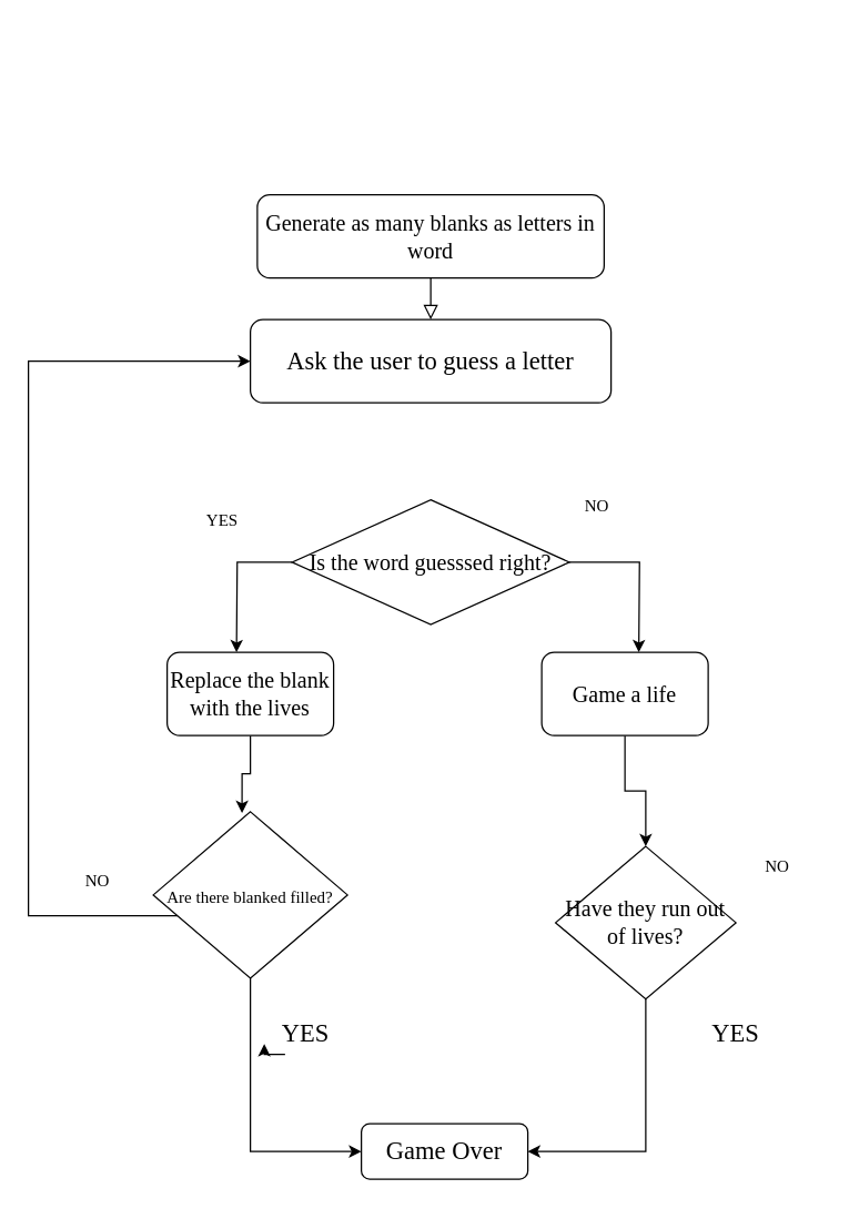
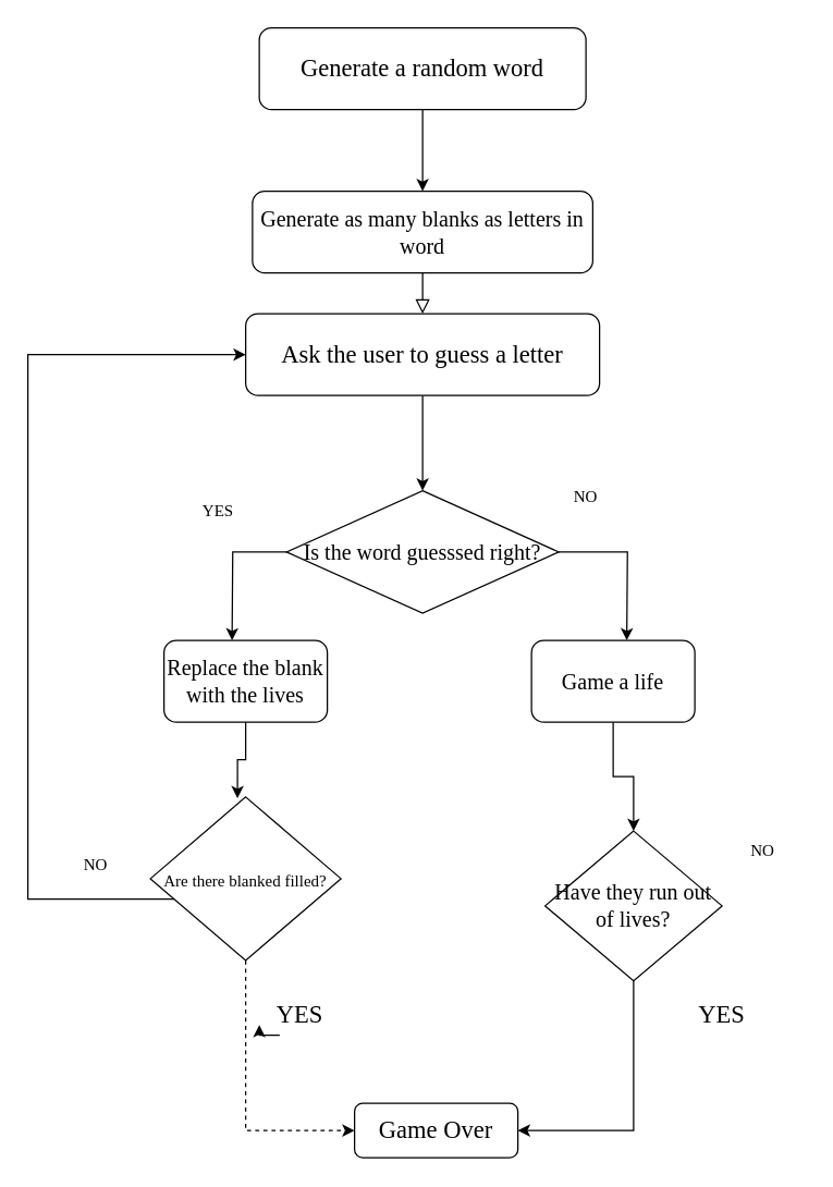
  <mxCell id="0" />
  <mxCell id="1" parent="0" />
  <mxCell id="2" value="" style="rounded=0;html=1;jettySize=auto;orthogonalLoop=1;fontSize=11;endArrow=block;endFill=0;endSize=8;strokeWidth=1;shadow=0;labelBackgroundColor=none;edgeStyle=orthogonalEdgeStyle;" parent="1" source="3" edge="1"><mxGeometry relative="1" as="geometry"><mxPoint x="310" y="230" as="targetPoint" /></mxGeometry></mxCell>
  <mxCell id="3" value="&lt;font style=&quot;font-size: 16px;&quot; face=&quot;Century Schoolbook&quot;&gt;Generate as many blanks as letters in word&lt;/font&gt;" style="rounded=1;whiteSpace=wrap;html=1;fontSize=12;glass=0;strokeWidth=1;shadow=0;" parent="1" vertex="1"><mxGeometry x="185" y="140" width="250" height="60" as="geometry" /></mxCell>
+ <mxCell id="4" style="edgeStyle=orthogonalEdgeStyle;rounded=0;orthogonalLoop=1;jettySize=auto;html=1;entryX=0.5;entryY=0;entryDx=0;entryDy=0;" edge="1" parent="1" source="5" target="3"><mxGeometry relative="1" as="geometry" /></mxCell>
+ <mxCell id="5" value="Generate a random word" style="rounded=1;whiteSpace=wrap;html=1;fontFamily=Century Schoolbook;fontSize=18;" vertex="1" parent="1"><mxGeometry x="190" y="20" width="240" height="60" as="geometry" /></mxCell>
+ <mxCell id="6" style="edgeStyle=orthogonalEdgeStyle;rounded=0;orthogonalLoop=1;jettySize=auto;html=1;entryX=0.5;entryY=0;entryDx=0;entryDy=0;fontFamily=Century Schoolbook;fontSize=16;" edge="1" parent="1" source="7" target="10"><mxGeometry relative="1" as="geometry" /></mxCell>
  <mxCell id="7" value="Ask the user to guess a letter" style="rounded=1;whiteSpace=wrap;html=1;fontFamily=Century Schoolbook;fontSize=18;" vertex="1" parent="1"><mxGeometry x="180" y="230" width="260" height="60" as="geometry" /></mxCell>
  <mxCell id="8" style="edgeStyle=orthogonalEdgeStyle;rounded=0;orthogonalLoop=1;jettySize=auto;html=1;fontFamily=Century Schoolbook;fontSize=16;" edge="1" parent="1" source="10"><mxGeometry relative="1" as="geometry"><mxPoint x="170" y="470" as="targetPoint" /></mxGeometry></mxCell>
  <mxCell id="9" style="edgeStyle=orthogonalEdgeStyle;rounded=0;orthogonalLoop=1;jettySize=auto;html=1;fontFamily=Century Schoolbook;fontSize=16;" edge="1" parent="1" source="10"><mxGeometry relative="1" as="geometry"><mxPoint x="460" y="470" as="targetPoint" /></mxGeometry></mxCell>
  <mxCell id="10" value="Is the word guesssed right?" style="rhombus;whiteSpace=wrap;html=1;fontFamily=Century Schoolbook;fontSize=16;" vertex="1" parent="1"><mxGeometry x="210" y="360" width="200" height="90" as="geometry" /></mxCell>
  <mxCell id="11" style="edgeStyle=orthogonalEdgeStyle;rounded=0;orthogonalLoop=1;jettySize=auto;html=1;entryX=0.457;entryY=0.008;entryDx=0;entryDy=0;entryPerimeter=0;fontFamily=Century Schoolbook;fontSize=12;" edge="1" parent="1" source="12" target="17"><mxGeometry relative="1" as="geometry" /></mxCell>
  <mxCell id="12" value="Replace the blank with the lives" style="rounded=1;whiteSpace=wrap;html=1;fontFamily=Century Schoolbook;fontSize=16;" vertex="1" parent="1"><mxGeometry x="120" y="470" width="120" height="60" as="geometry" /></mxCell>
  <mxCell id="13" style="edgeStyle=orthogonalEdgeStyle;rounded=0;orthogonalLoop=1;jettySize=auto;html=1;entryX=0.5;entryY=0;entryDx=0;entryDy=0;fontFamily=Century Schoolbook;fontSize=12;" edge="1" parent="1" source="14" target="19"><mxGeometry relative="1" as="geometry" /></mxCell>
  <mxCell id="14" value="Game a life" style="rounded=1;whiteSpace=wrap;html=1;fontFamily=Century Schoolbook;fontSize=16;" vertex="1" parent="1"><mxGeometry x="390" y="470" width="120" height="60" as="geometry" /></mxCell>
  <mxCell id="15" style="edgeStyle=orthogonalEdgeStyle;rounded=0;orthogonalLoop=1;jettySize=auto;html=1;fontFamily=Century Schoolbook;fontSize=12;entryX=0;entryY=0.5;entryDx=0;entryDy=0;" edge="1" parent="1" source="17" target="7"><mxGeometry relative="1" as="geometry"><mxPoint x="20" y="180" as="targetPoint" /><Array as="points"><mxPoint x="20" y="660" /><mxPoint x="20" y="260" /></Array></mxGeometry></mxCell>
- <mxCell id="16" style="edgeStyle=orthogonalEdgeStyle;rounded=0;orthogonalLoop=1;jettySize=auto;html=1;entryX=0;entryY=0.5;entryDx=0;entryDy=0;fontFamily=Century Schoolbook;fontSize=18;exitX=0.5;exitY=1;exitDx=0;exitDy=0;" edge="1" parent="1" source="17" target="24"><mxGeometry relative="1" as="geometry" /></mxCell>
+ <mxCell id="16" style="edgeStyle=orthogonalEdgeStyle;rounded=0;orthogonalLoop=1;jettySize=auto;html=1;entryX=0;entryY=0.5;entryDx=0;entryDy=0;fontFamily=Century Schoolbook;fontSize=18;exitX=0.5;exitY=1;exitDx=0;exitDy=0;dashed=1;" edge="1" parent="1" source="17" target="24"><mxGeometry relative="1" as="geometry" /></mxCell>
  <mxCell id="17" value="&lt;font style=&quot;font-size: 12px;&quot;&gt;Are there blanked filled?&lt;/font&gt;" style="rhombus;whiteSpace=wrap;html=1;fontFamily=Century Schoolbook;fontSize=16;verticalAlign=middle;" vertex="1" parent="1"><mxGeometry x="110" y="585" width="140" height="120" as="geometry" /></mxCell>
  <mxCell id="18" style="edgeStyle=orthogonalEdgeStyle;rounded=0;orthogonalLoop=1;jettySize=auto;html=1;entryX=1;entryY=0.5;entryDx=0;entryDy=0;fontFamily=Century Schoolbook;fontSize=18;exitX=0.5;exitY=1;exitDx=0;exitDy=0;" edge="1" parent="1" source="19" target="24"><mxGeometry relative="1" as="geometry" /></mxCell>
  <mxCell id="19" value="Have they run out of lives?" style="rhombus;whiteSpace=wrap;html=1;fontFamily=Century Schoolbook;fontSize=16;" vertex="1" parent="1"><mxGeometry x="400" y="610" width="130" height="110" as="geometry" /></mxCell>
  <mxCell id="20" value="NO" style="text;html=1;strokeColor=none;fillColor=none;align=center;verticalAlign=middle;whiteSpace=wrap;rounded=0;fontFamily=Century Schoolbook;fontSize=12;" vertex="1" parent="1"><mxGeometry x="40" y="620" width="60" height="30" as="geometry" /></mxCell>
  <mxCell id="21" value="YES" style="text;html=1;strokeColor=none;fillColor=none;align=center;verticalAlign=middle;whiteSpace=wrap;rounded=0;fontFamily=Century Schoolbook;fontSize=12;" vertex="1" parent="1"><mxGeometry x="130" y="360" width="60" height="30" as="geometry" /></mxCell>
  <mxCell id="22" value="NO" style="text;html=1;strokeColor=none;fillColor=none;align=center;verticalAlign=middle;whiteSpace=wrap;rounded=0;fontFamily=Century Schoolbook;fontSize=12;" vertex="1" parent="1"><mxGeometry x="400" y="350" width="60" height="30" as="geometry" /></mxCell>
  <mxCell id="23" value="NO" style="text;html=1;strokeColor=none;fillColor=none;align=center;verticalAlign=middle;whiteSpace=wrap;rounded=0;fontFamily=Century Schoolbook;fontSize=12;" vertex="1" parent="1"><mxGeometry x="530" y="610" width="60" height="30" as="geometry" /></mxCell>
  <mxCell id="24" value="Game Over" style="rounded=1;whiteSpace=wrap;html=1;fontFamily=Century Schoolbook;fontSize=18;" vertex="1" parent="1"><mxGeometry x="260" y="810" width="120" height="40" as="geometry" /></mxCell>
  <mxCell id="25" value="YES" style="text;html=1;strokeColor=none;fillColor=none;align=center;verticalAlign=middle;whiteSpace=wrap;rounded=0;fontFamily=Century Schoolbook;fontSize=18;" vertex="1" parent="1"><mxGeometry x="190" y="730" width="60" height="30" as="geometry" /></mxCell>
  <mxCell id="26" value="YES" style="text;html=1;strokeColor=none;fillColor=none;align=center;verticalAlign=middle;whiteSpace=wrap;rounded=0;fontFamily=Century Schoolbook;fontSize=18;" vertex="1" parent="1"><mxGeometry x="500" y="730" width="60" height="30" as="geometry" /></mxCell>
  <mxCell id="27" style="edgeStyle=orthogonalEdgeStyle;rounded=0;orthogonalLoop=1;jettySize=auto;html=1;exitX=0.25;exitY=1;exitDx=0;exitDy=0;entryX=0;entryY=0.75;entryDx=0;entryDy=0;fontFamily=Century Schoolbook;fontSize=18;" edge="1" parent="1" source="25" target="25"><mxGeometry relative="1" as="geometry" /></mxCell>
